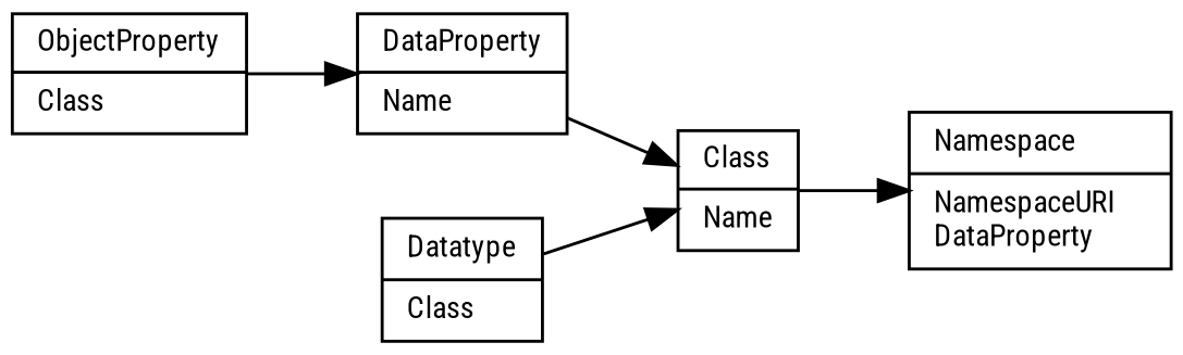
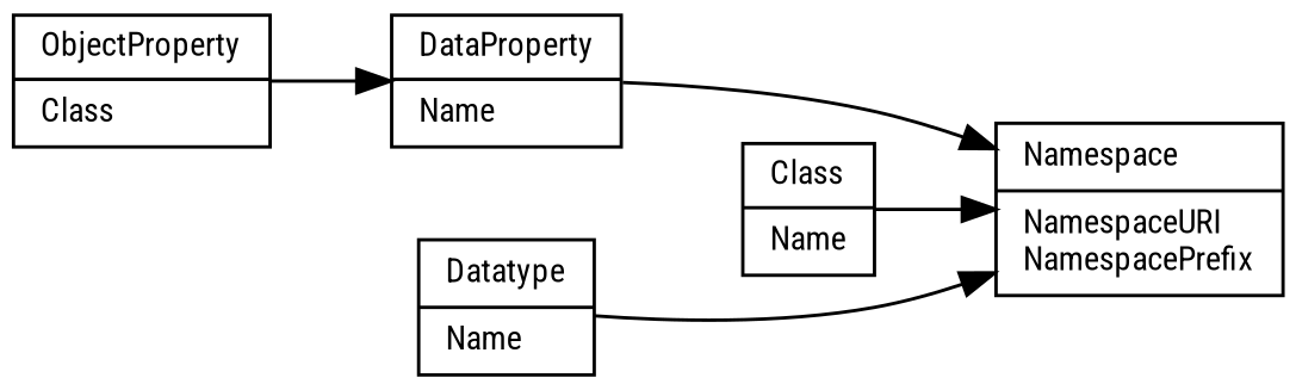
  digraph {
    fontname="Roboto Condensed"
    rankdir=LR
    node [fontname="Roboto Condensed" fontsize=10 shape=record]
    edge [dir=forward fontname="Roboto Condensed" fontsize=10]
-   Namespace [height=0 label="\N\l|NamespaceURI\lDataProperty\l" width=0]
+   Namespace [height=0 label="\N\l|NamespaceURI\lNamespacePrefix\l" width=0]
    Class [height=0 label="\N\l|Name\l" width=0]
    ObjectProperty [height=0 label="\N\l|Class\l" width=0]
    DataProperty [height=0 label="\N\l|Name\l" width=0]
-   Datatype [height=0 label="\N\l|Class\l" width=0]
+   Datatype [height=0 label="\N\l|Name\l" width=0]
    Class -> Namespace
    ObjectProperty -> DataProperty
-   DataProperty -> Class
-   Datatype -> Class
+   DataProperty -> Namespace
+   Datatype -> Namespace
  }
